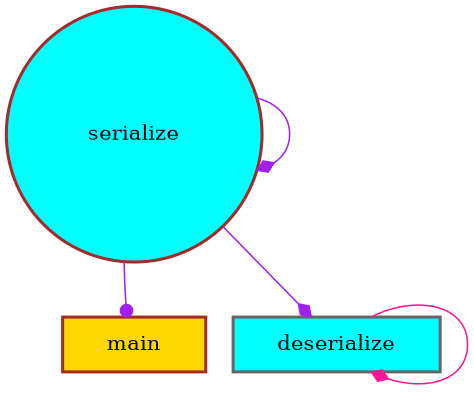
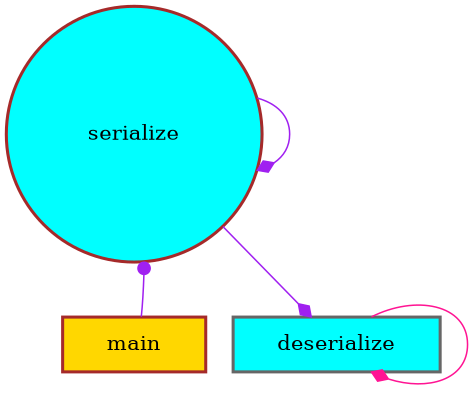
  digraph {
    node [color=brown fillcolor=cyan margin="0.4,0.1" shape=box style="filled,bold"]
    edge [arrowhead=diamond color=purple penwidth=1]
    n1 [color=gray40 label=deserialize]
    n2 [fillcolor=gold label=main]
    n3 [label=serialize shape=circle]
    n1 -> n1 [color=deeppink]
-   n3 -> n2 [arrowhead=dot]
+   n2 -> n3 [arrowhead=dot]
    n3 -> n1
    n3 -> n3
  }
